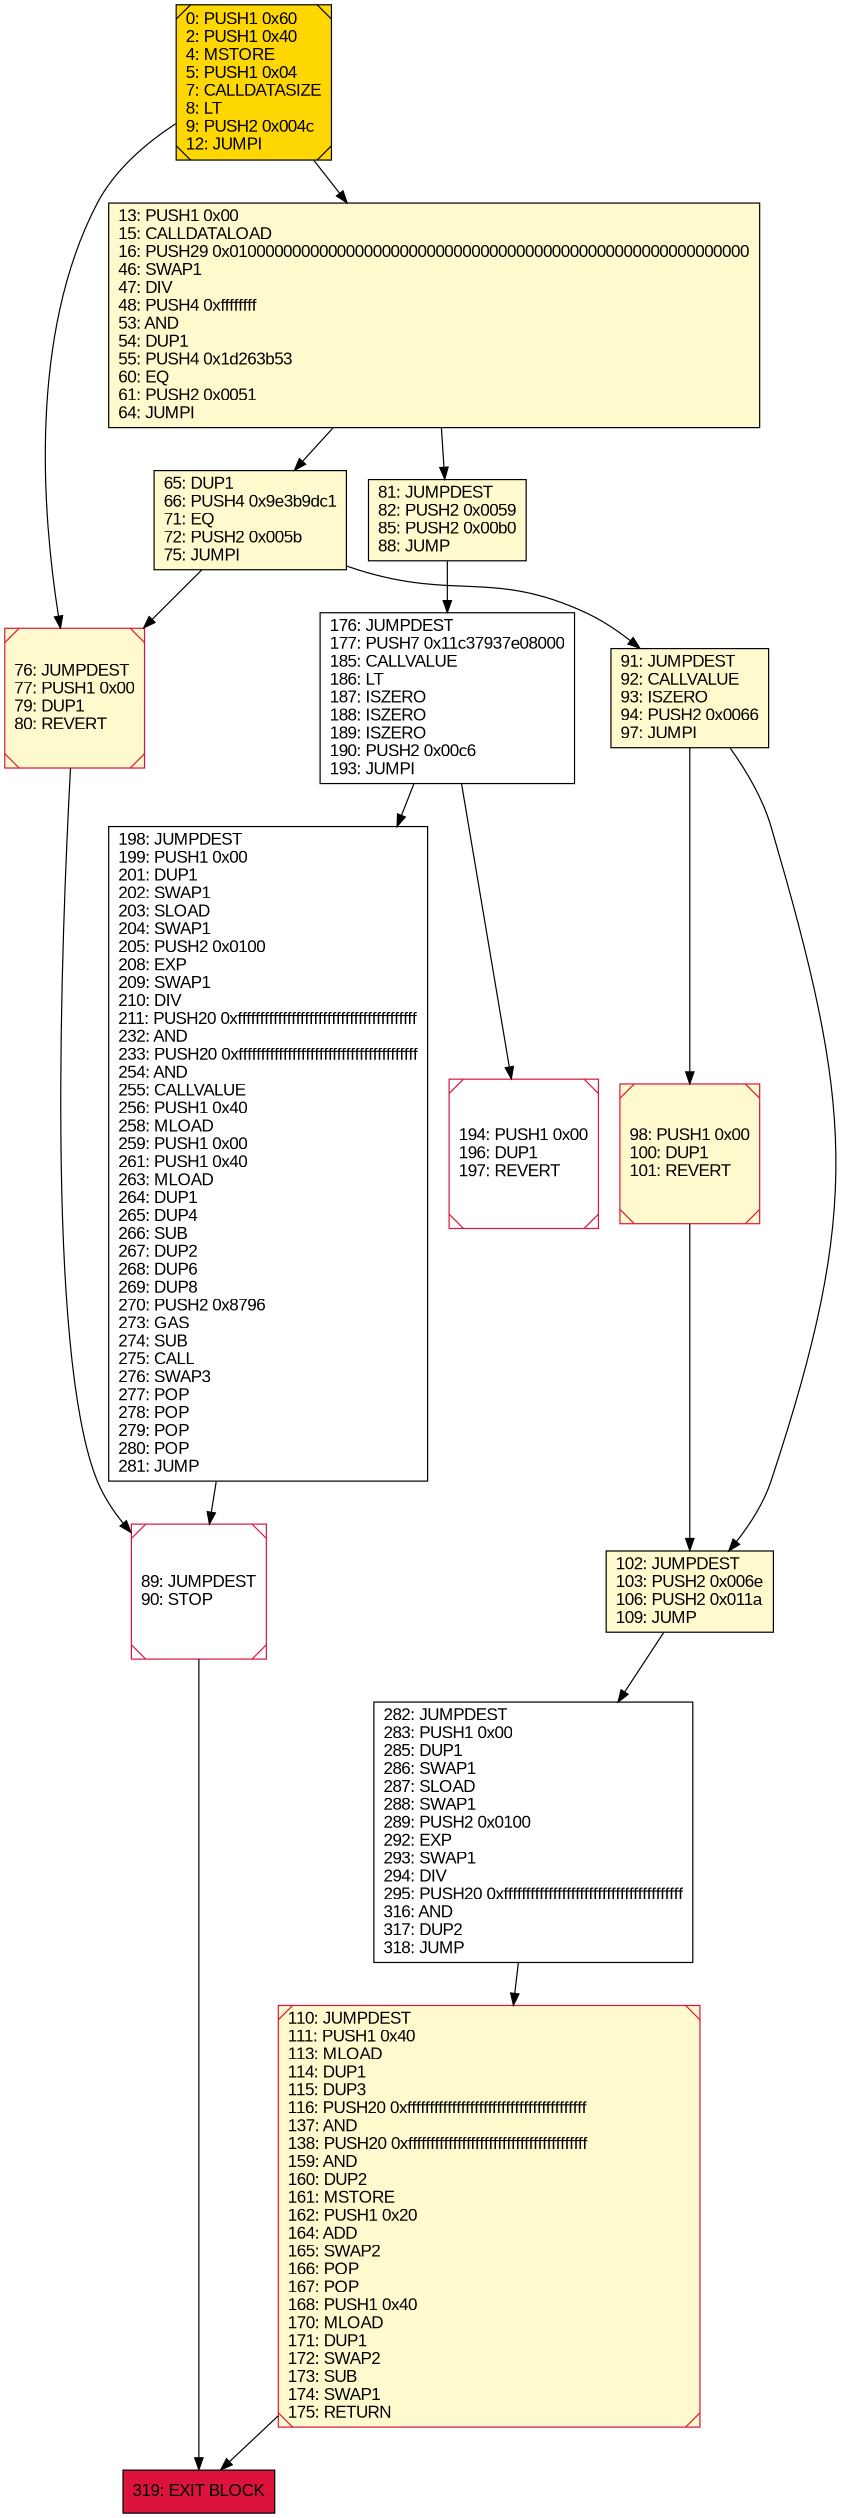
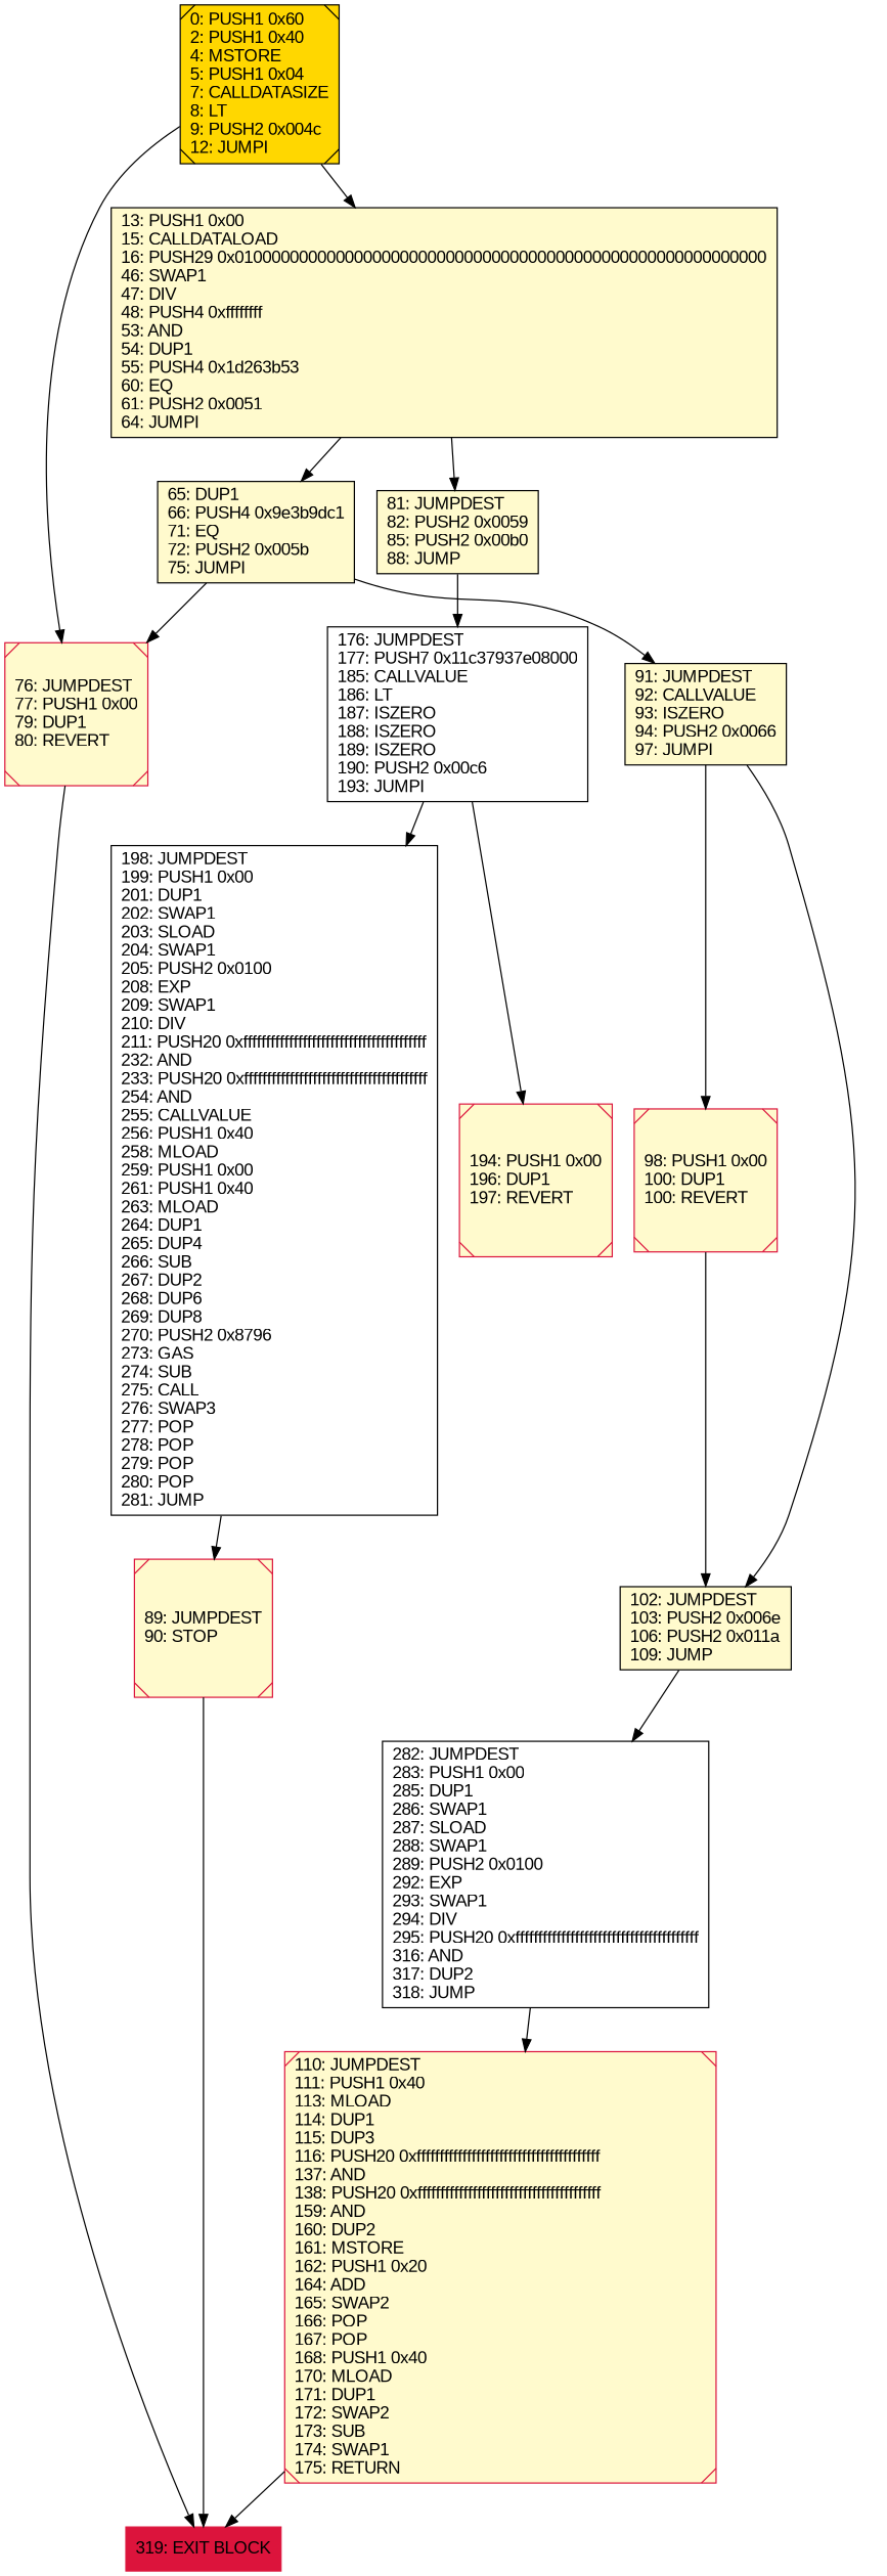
  digraph {
    rankdir=UD
    node [color=black fillcolor=lemonchiffon fontcolor=black fontname=arial shape=box style=filled]
    n1 [label="102: JUMPDEST\l103: PUSH2 0x006e\l106: PUSH2 0x011a\l109: JUMP\l"]
    n2 [fillcolor=white label="282: JUMPDEST\l283: PUSH1 0x00\l285: DUP1\l286: SWAP1\l287: SLOAD\l288: SWAP1\l289: PUSH2 0x0100\l292: EXP\l293: SWAP1\l294: DIV\l295: PUSH20 0xffffffffffffffffffffffffffffffffffffffff\l316: AND\l317: DUP2\l318: JUMP\l"]
    n3 [color=crimson label="110: JUMPDEST\l111: PUSH1 0x40\l113: MLOAD\l114: DUP1\l115: DUP3\l116: PUSH20 0xffffffffffffffffffffffffffffffffffffffff\l137: AND\l138: PUSH20 0xffffffffffffffffffffffffffffffffffffffff\l159: AND\l160: DUP2\l161: MSTORE\l162: PUSH1 0x20\l164: ADD\l165: SWAP2\l166: POP\l167: POP\l168: PUSH1 0x40\l170: MLOAD\l171: DUP1\l172: SWAP2\l173: SUB\l174: SWAP1\l175: RETURN\l" shape=Msquare]
-   n4 [color=crimson label="98: PUSH1 0x00\l100: DUP1\l101: REVERT\l" shape=Msquare]
-   n5 [fillcolor=crimson label="319: EXIT BLOCK\l"]
-   n6 [color=crimson fillcolor=white label="194: PUSH1 0x00\l196: DUP1\l197: REVERT\l" shape=Msquare]
+   n4 [color=crimson label="98: PUSH1 0x00\l100: DUP1\l100: REVERT\l" shape=Msquare]
+   n5 [color=crimson fillcolor=crimson label="319: EXIT BLOCK\l"]
+   n6 [color=crimson label="194: PUSH1 0x00\l196: DUP1\l197: REVERT\l" shape=Msquare]
    n7 [fillcolor=gold label="0: PUSH1 0x60\l2: PUSH1 0x40\l4: MSTORE\l5: PUSH1 0x04\l7: CALLDATASIZE\l8: LT\l9: PUSH2 0x004c\l12: JUMPI\l" shape=Msquare]
    n8 [color=crimson label="76: JUMPDEST\l77: PUSH1 0x00\l79: DUP1\l80: REVERT\l" shape=Msquare]
    n9 [label="13: PUSH1 0x00\l15: CALLDATALOAD\l16: PUSH29 0x0100000000000000000000000000000000000000000000000000000000\l46: SWAP1\l47: DIV\l48: PUSH4 0xffffffff\l53: AND\l54: DUP1\l55: PUSH4 0x1d263b53\l60: EQ\l61: PUSH2 0x0051\l64: JUMPI\l"]
    n10 [label="65: DUP1\l66: PUSH4 0x9e3b9dc1\l71: EQ\l72: PUSH2 0x005b\l75: JUMPI\l"]
    n11 [label="81: JUMPDEST\l82: PUSH2 0x0059\l85: PUSH2 0x00b0\l88: JUMP\l"]
    n12 [label="91: JUMPDEST\l92: CALLVALUE\l93: ISZERO\l94: PUSH2 0x0066\l97: JUMPI\l"]
    n13 [fillcolor=white label="176: JUMPDEST\l177: PUSH7 0x11c37937e08000\l185: CALLVALUE\l186: LT\l187: ISZERO\l188: ISZERO\l189: ISZERO\l190: PUSH2 0x00c6\l193: JUMPI\l"]
    n14 [fillcolor=white label="198: JUMPDEST\l199: PUSH1 0x00\l201: DUP1\l202: SWAP1\l203: SLOAD\l204: SWAP1\l205: PUSH2 0x0100\l208: EXP\l209: SWAP1\l210: DIV\l211: PUSH20 0xffffffffffffffffffffffffffffffffffffffff\l232: AND\l233: PUSH20 0xffffffffffffffffffffffffffffffffffffffff\l254: AND\l255: CALLVALUE\l256: PUSH1 0x40\l258: MLOAD\l259: PUSH1 0x00\l261: PUSH1 0x40\l263: MLOAD\l264: DUP1\l265: DUP4\l266: SUB\l267: DUP2\l268: DUP6\l269: DUP8\l270: PUSH2 0x8796\l273: GAS\l274: SUB\l275: CALL\l276: SWAP3\l277: POP\l278: POP\l279: POP\l280: POP\l281: JUMP\l"]
-   n15 [color=crimson fillcolor=white label="89: JUMPDEST\l90: STOP\l" shape=Msquare]
+   n15 [color=crimson label="89: JUMPDEST\l90: STOP\l" shape=Msquare]
    n1 -> n2
    n2 -> n3
    n3 -> n5
    n4 -> n1
    n7 -> n8
    n7 -> n9
-   n8 -> n15
+   n8 -> n5
    n9 -> n10
    n9 -> n11
    n10 -> n8
    n10 -> n12
    n11 -> n13
    n12 -> n1
    n12 -> n4
    n13 -> n6
    n13 -> n14
    n14 -> n15
    n15 -> n5
  }
